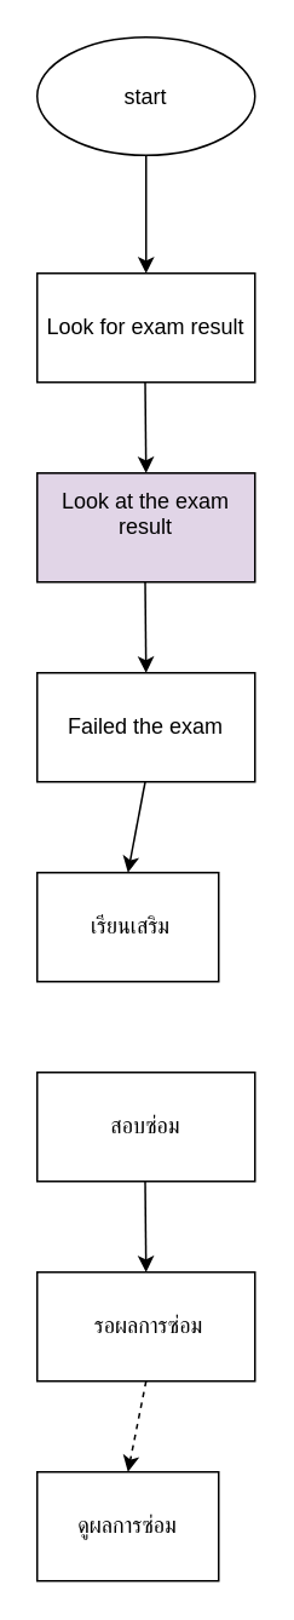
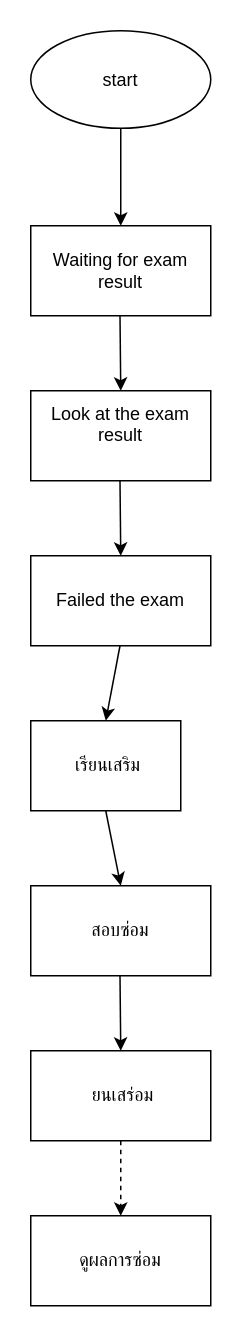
  <mxCell id="0" />
  <mxCell id="1" parent="0" />
  <mxCell id="2" value="start" style="ellipse;whiteSpace=wrap;html=1;" vertex="1" parent="1"><mxGeometry x="20" y="20" width="120" height="65" as="geometry" /></mxCell>
- <mxCell id="3" value="Look for exam result" style="rounded=0;whiteSpace=wrap;html=1;" vertex="1" parent="1"><mxGeometry x="20" y="150" width="120" height="60" as="geometry" /></mxCell>
+ <mxCell id="3" value="Waiting for exam result" style="rounded=0;whiteSpace=wrap;html=1;" vertex="1" parent="1"><mxGeometry x="20" y="150" width="120" height="60" as="geometry" /></mxCell>
  <mxCell id="4" value="" style="endArrow=classic;html=1;rounded=0;exitX=0.5;exitY=1;exitDx=0;exitDy=0;" edge="1" parent="1" source="2"><mxGeometry width="50" height="50" relative="1" as="geometry"><mxPoint x="79.5" y="90" as="sourcePoint" /><mxPoint x="80" y="150" as="targetPoint" /></mxGeometry></mxCell>
- <mxCell id="5" value="&lt;div&gt;Look at the exam result&lt;/div&gt;&lt;div&gt;&lt;br&gt;&lt;/div&gt;" style="rounded=0;whiteSpace=wrap;html=1;fillColor=#e1d5e7;" vertex="1" parent="1"><mxGeometry x="20" y="260" width="120" height="60" as="geometry" /></mxCell>
+ <mxCell id="5" value="&lt;div&gt;Look at the exam result&lt;/div&gt;&lt;div&gt;&lt;br&gt;&lt;/div&gt;" style="rounded=0;whiteSpace=wrap;html=1;" vertex="1" parent="1"><mxGeometry x="20" y="260" width="120" height="60" as="geometry" /></mxCell>
  <mxCell id="6" value="" style="endArrow=classic;html=1;rounded=0;entryX=0.5;entryY=0;entryDx=0;entryDy=0;" edge="1" parent="1" target="5"><mxGeometry width="50" height="50" relative="1" as="geometry"><mxPoint x="79.5" y="210" as="sourcePoint" /><mxPoint x="79.5" y="290" as="targetPoint" /></mxGeometry></mxCell>
  <mxCell id="7" value="&lt;div&gt;Failed the exam&lt;/div&gt;" style="rounded=0;whiteSpace=wrap;html=1;" vertex="1" parent="1"><mxGeometry x="20" y="370" width="120" height="60" as="geometry" /></mxCell>
  <mxCell id="8" value="" style="endArrow=classic;html=1;rounded=0;" edge="1" parent="1"><mxGeometry width="50" height="50" relative="1" as="geometry"><mxPoint x="79.5" y="320" as="sourcePoint" /><mxPoint x="80" y="370" as="targetPoint" /></mxGeometry></mxCell>
  <mxCell id="9" value="&amp;nbsp;เรียนเสริม" style="rounded=0;whiteSpace=wrap;html=1;" vertex="1" parent="1"><mxGeometry x="20" y="480" width="100" height="60" as="geometry" /></mxCell>
  <mxCell id="10" value="" style="endArrow=classic;html=1;rounded=0;entryX=0.5;entryY=0;entryDx=0;entryDy=0;" edge="1" parent="1" target="9"><mxGeometry width="50" height="50" relative="1" as="geometry"><mxPoint x="79.5" y="430" as="sourcePoint" /><mxPoint x="79.5" y="490" as="targetPoint" /></mxGeometry></mxCell>
  <mxCell id="11" value="สอบซ่อม" style="rounded=0;whiteSpace=wrap;html=1;" vertex="1" parent="1"><mxGeometry x="20" y="590" width="120" height="60" as="geometry" /></mxCell>
- <mxCell id="13" value="&amp;nbsp;รอผลการซ่อม" style="rounded=0;whiteSpace=wrap;html=1;" vertex="1" parent="1"><mxGeometry x="20" y="700" width="120" height="60" as="geometry" /></mxCell>
+ <mxCell id="12" value="" style="endArrow=classic;html=1;rounded=0;entryX=0.5;entryY=0;entryDx=0;entryDy=0;exitX=0.5;exitY=1;exitDx=0;exitDy=0;" edge="1" parent="1" source="9" target="11"><mxGeometry width="50" height="50" relative="1" as="geometry"><mxPoint x="70" y="550" as="sourcePoint" /><mxPoint x="110" y="540" as="targetPoint" /></mxGeometry></mxCell>
+ <mxCell id="13" value="&amp;nbsp;ยนเสร่อม" style="rounded=0;whiteSpace=wrap;html=1;" vertex="1" parent="1"><mxGeometry x="20" y="700" width="120" height="60" as="geometry" /></mxCell>
  <mxCell id="14" value="" style="endArrow=classic;html=1;rounded=0;" edge="1" parent="1"><mxGeometry width="50" height="50" relative="1" as="geometry"><mxPoint x="79.5" y="650" as="sourcePoint" /><mxPoint x="80" y="700" as="targetPoint" /></mxGeometry></mxCell>
- <mxCell id="15" value="ดูผลการซ่อม" style="rounded=0;whiteSpace=wrap;html=1;" vertex="1" parent="1"><mxGeometry x="20" y="810" width="100" height="60" as="geometry" /></mxCell>
+ <mxCell id="15" value="ดูผลการซ่อม" style="rounded=0;whiteSpace=wrap;html=1;" vertex="1" parent="1"><mxGeometry x="20" y="810" width="120" height="60" as="geometry" /></mxCell>
  <mxCell id="16" value="" style="endArrow=classic;html=1;rounded=0;exitX=0.5;exitY=1;exitDx=0;exitDy=0;entryX=0.5;entryY=0;entryDx=0;entryDy=0;dashed=1;" edge="1" parent="1" source="13" target="15"><mxGeometry width="50" height="50" relative="1" as="geometry"><mxPoint x="150" y="810" as="sourcePoint" /><mxPoint x="200" y="760" as="targetPoint" /></mxGeometry></mxCell>
